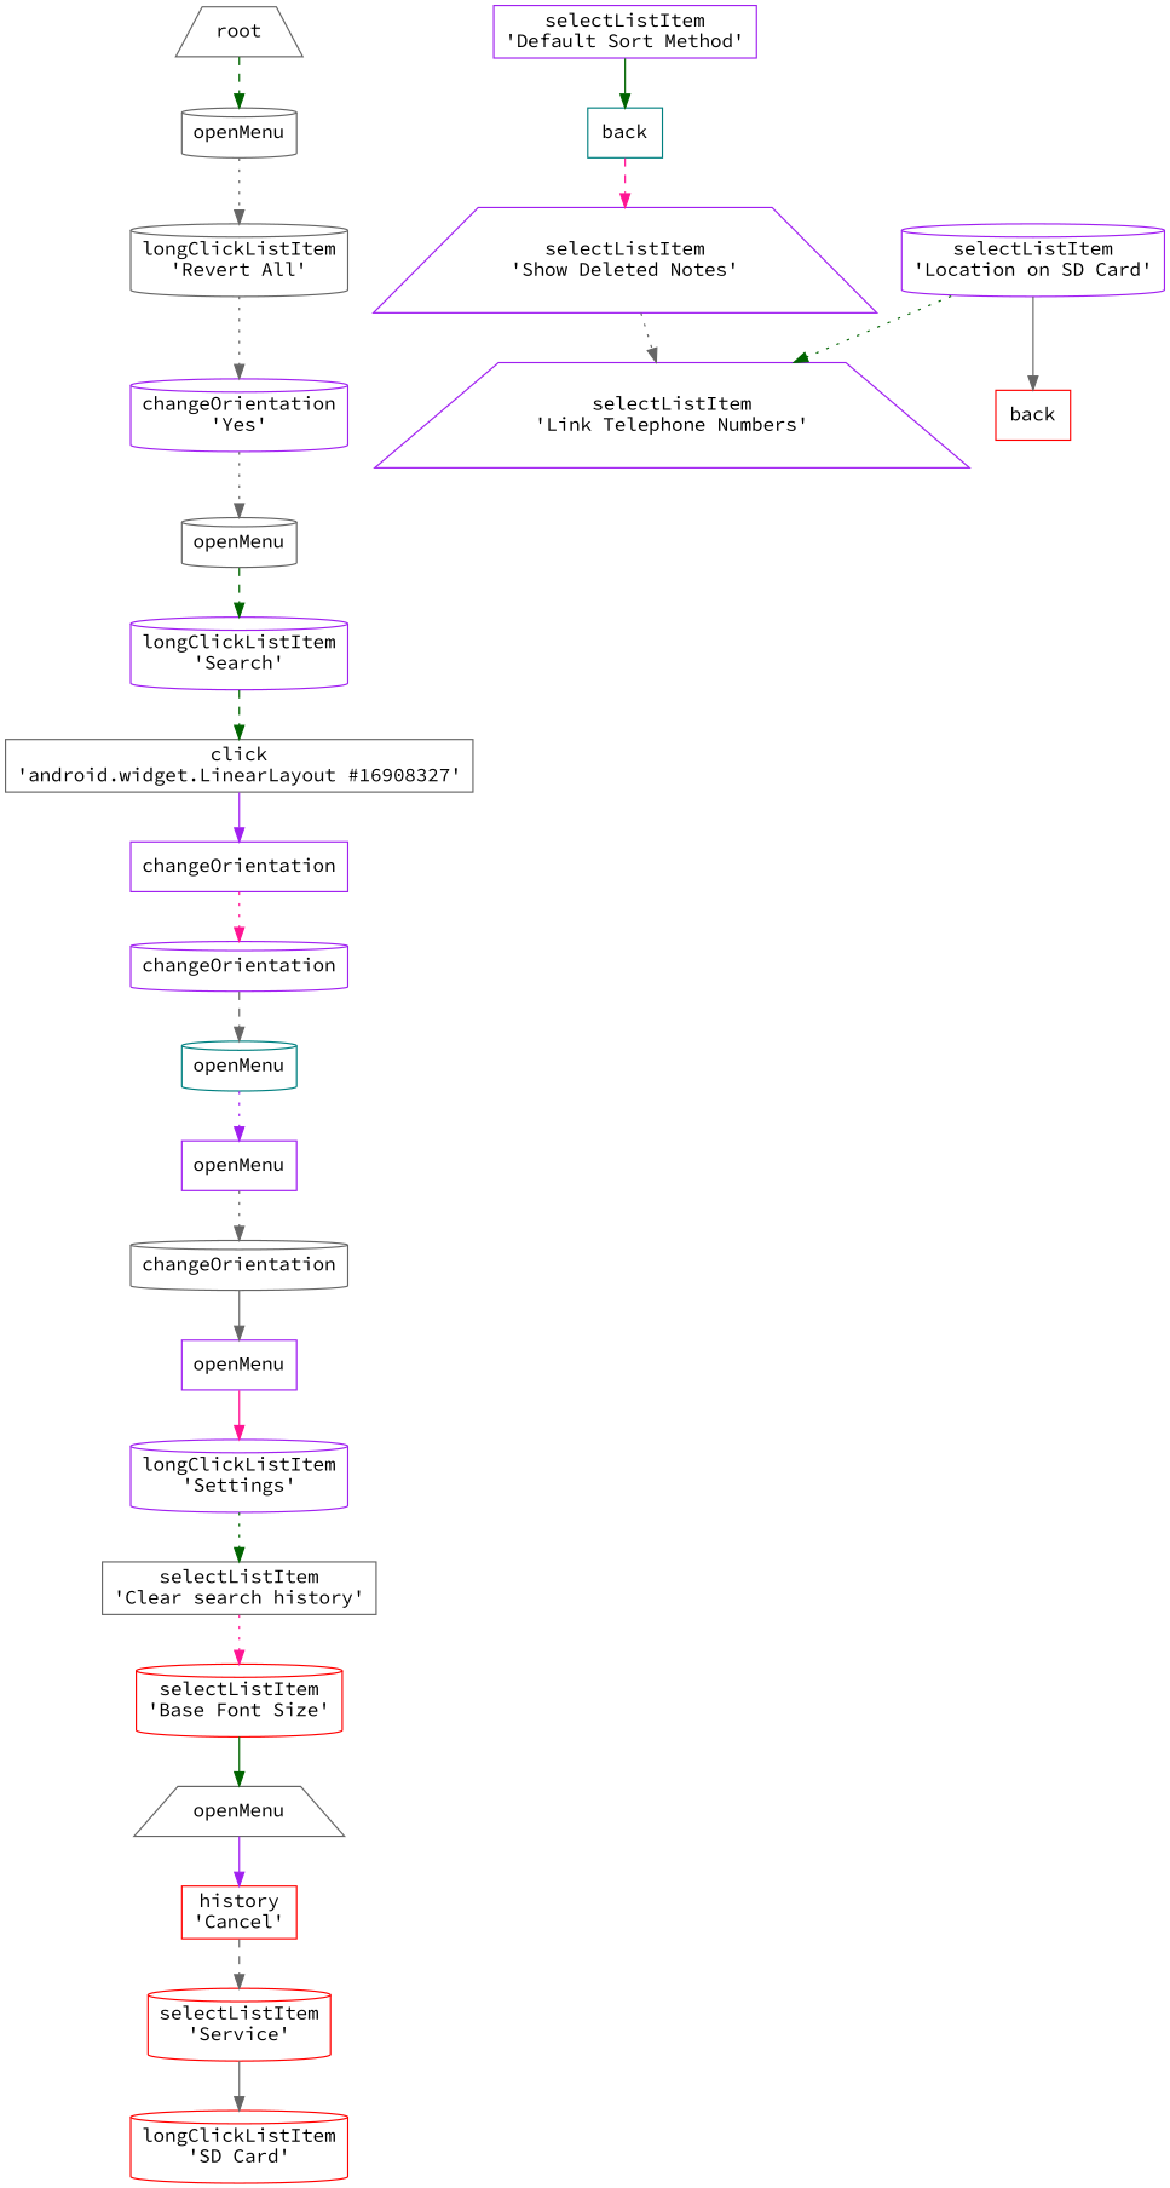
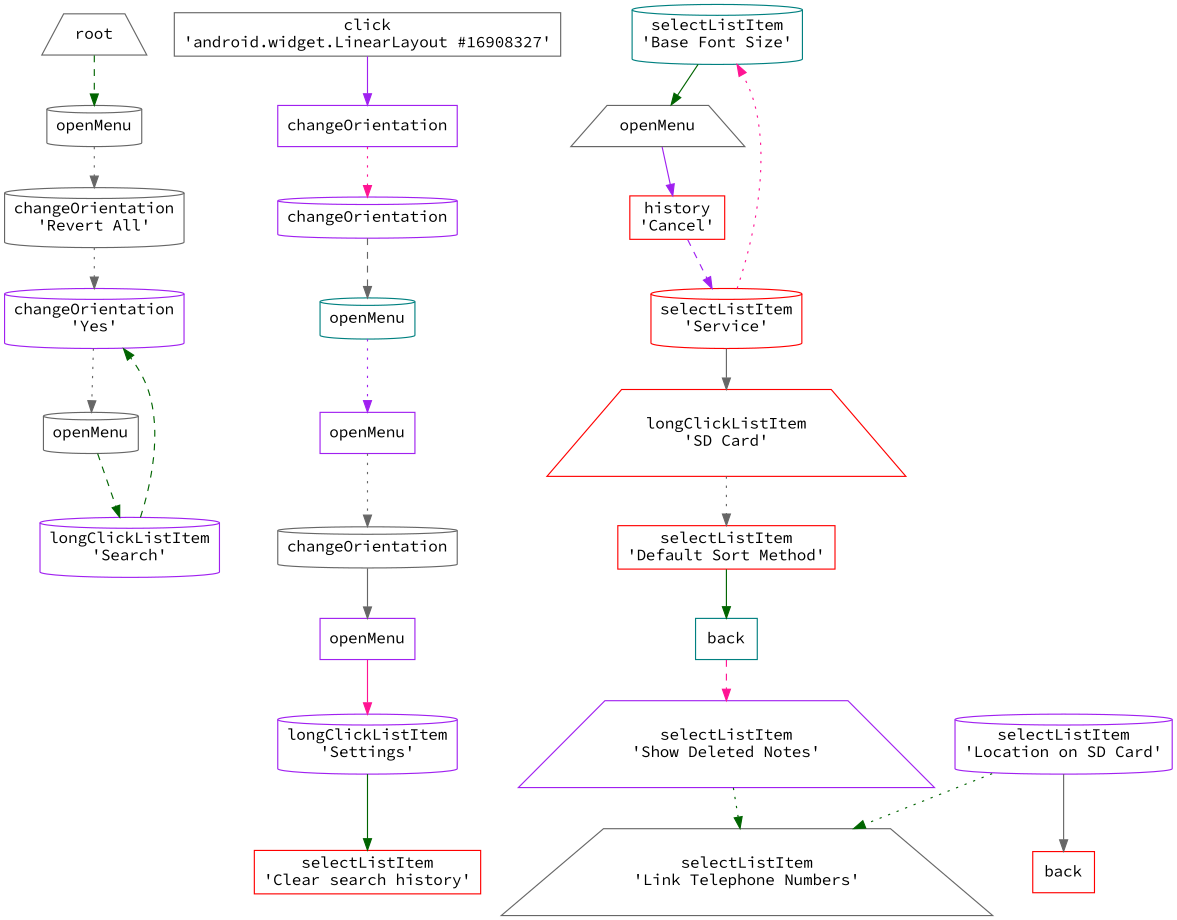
  digraph {
    fontname="Source Code Pro"
    node [color=purple fontname="Source Code Pro" shape=cylinder]
    edge [color=gray40 fontname="Source Code Pro" style=dotted]
    n1 [color=gray40 label=openMenu]
-   n2 [color=gray40 label="longClickListItem\n'Revert All'"]
+   n2 [color=gray40 label="changeOrientation\n'Revert All'"]
    root [color=gray40 shape=trapezium]
    n4 [label="changeOrientation\n'Yes'"]
    n5 [color=gray40 label=openMenu]
    n6 [label="longClickListItem\n'Search'"]
    n7 [color=gray40 label="click\n'android.widget.LinearLayout #16908327'" shape=box]
    n8 [label=changeOrientation shape=box]
    n9 [label=changeOrientation]
    n10 [color=teal label=openMenu]
    n11 [label=openMenu shape=box]
    n12 [color=gray40 label=changeOrientation]
    n13 [label=openMenu shape=box]
    n14 [label="longClickListItem\n'Settings'"]
-   n15 [color=gray40 label="selectListItem\n'Clear search history'" shape=box]
-   n16 [color=red label="selectListItem\n'Base Font Size'"]
+   n15 [color=red label="selectListItem\n'Clear search history'" shape=box]
+   n16 [color=teal label="selectListItem\n'Base Font Size'"]
    n17 [color=gray40 label=openMenu shape=trapezium]
    n18 [color=red label="history\n'Cancel'" shape=box]
    n19 [color=red label="selectListItem\n'Service'"]
-   n20 [color=red label="longClickListItem\n'SD Card'"]
-   n21 [label="selectListItem\n'Default Sort Method'" shape=box]
+   n20 [color=red label="longClickListItem\n'SD Card'" shape=trapezium]
+   n21 [color=red label="selectListItem\n'Default Sort Method'" shape=box]
    n22 [color=teal label=back shape=box]
    n23 [label="selectListItem\n'Show Deleted Notes'" shape=trapezium]
-   n24 [label="selectListItem\n'Link Telephone Numbers'" shape=trapezium]
+   n24 [color=gray40 label="selectListItem\n'Link Telephone Numbers'" shape=trapezium]
    n25 [label="selectListItem\n'Location on SD Card'"]
    n26 [color=red label=back shape=box]
    n1 -> n2
    n2 -> n4
    root -> n1 [color=darkgreen style=dashed]
    n4 -> n5
    n5 -> n6 [color=darkgreen style=dashed]
-   n6 -> n7 [color=darkgreen style=dashed]
+   n6 -> n4 [color=darkgreen style=dashed]
    n7 -> n8 [color=purple style=solid]
    n8 -> n9 [color=deeppink]
    n9 -> n10 [style=dashed]
    n10 -> n11 [color=purple]
    n11 -> n12
    n12 -> n13 [style=solid]
    n13 -> n14 [color=deeppink style=solid]
-   n14 -> n15 [color=darkgreen]
-   n15 -> n16 [color=deeppink]
+   n14 -> n15 [color=darkgreen style=solid]
+   n19 -> n16 [color=deeppink]
    n16 -> n17 [color=darkgreen style=solid]
    n17 -> n18 [color=purple style=solid]
-   n18 -> n19 [style=dashed]
+   n18 -> n19 [color=purple style=dashed]
    n19 -> n20 [style=solid]
+   n20 -> n21
    n21 -> n22 [color=darkgreen style=solid]
    n22 -> n23 [color=deeppink style=dashed]
-   n23 -> n24
+   n23 -> n24 [color=darkgreen]
    n25 -> n24 [color=darkgreen]
    n25 -> n26 [style=solid]
  }
